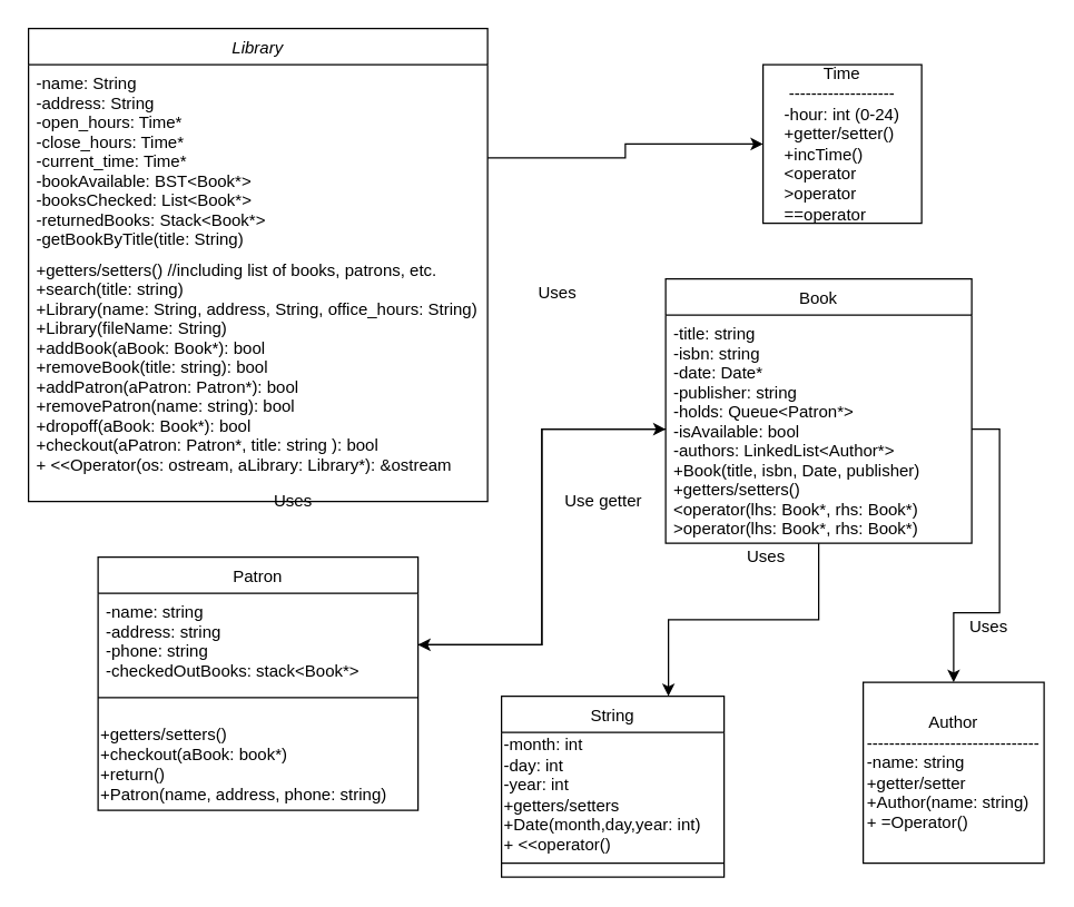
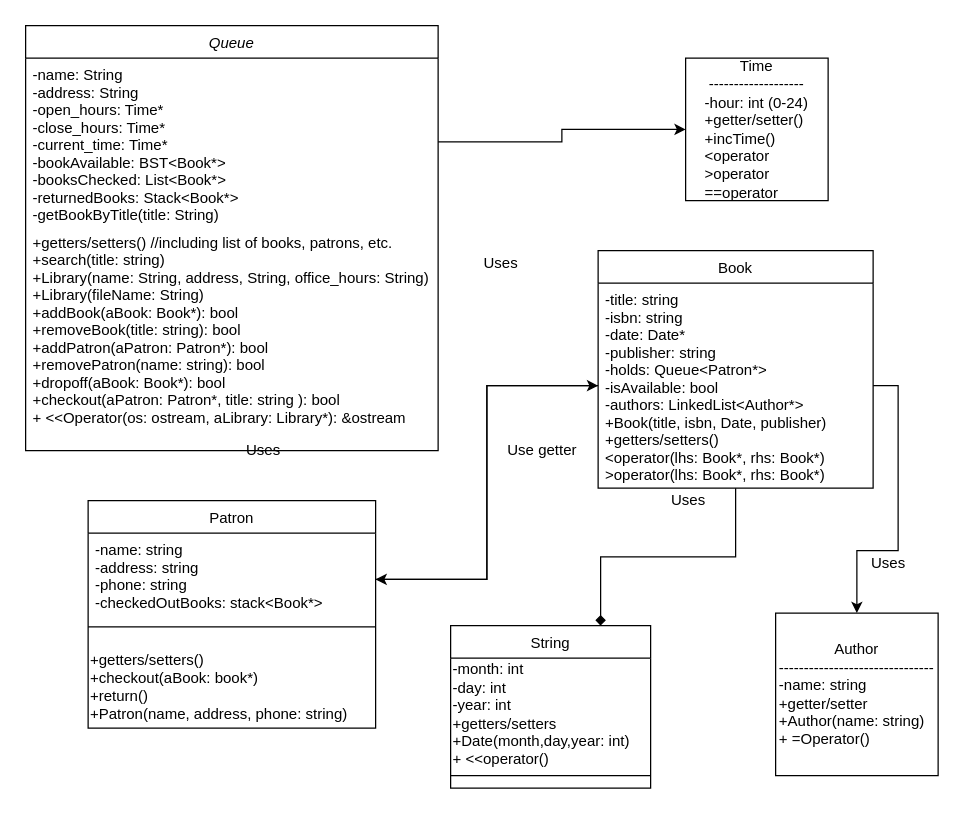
  <mxCell id="0" />
  <mxCell id="1" parent="0" />
- <mxCell id="2" value="Library" style="swimlane;fontStyle=2;align=center;verticalAlign=top;childLayout=stackLayout;horizontal=1;startSize=26;horizontalStack=0;resizeParent=1;resizeLast=0;collapsible=1;marginBottom=0;rounded=0;shadow=0;strokeWidth=1;" parent="1" vertex="1"><mxGeometry x="20" y="20" width="330" height="340" as="geometry"><mxRectangle x="230" y="140" width="160" height="26" as="alternateBounds" /></mxGeometry></mxCell>
+ <mxCell id="2" value="Queue" style="swimlane;fontStyle=2;align=center;verticalAlign=top;childLayout=stackLayout;horizontal=1;startSize=26;horizontalStack=0;resizeParent=1;resizeLast=0;collapsible=1;marginBottom=0;rounded=0;shadow=0;strokeWidth=1;" parent="1" vertex="1"><mxGeometry x="20" y="20" width="330" height="340" as="geometry"><mxRectangle x="230" y="140" width="160" height="26" as="alternateBounds" /></mxGeometry></mxCell>
  <mxCell id="3" value="-name: String&#10;-address: String&#10;-open_hours: Time*&#10;-close_hours: Time*&#10;-current_time: Time*&#10;-bookAvailable: BST&lt;Book*&gt;&#10;-booksChecked: List&lt;Book*&gt;&#10;-returnedBooks: Stack&lt;Book*&gt;&#10;-getBookByTitle(title: String)&#10;" style="text;align=left;verticalAlign=top;spacingLeft=4;spacingRight=4;overflow=hidden;rotatable=0;points=[[0,0.5],[1,0.5]];portConstraint=eastwest;" parent="2" vertex="1"><mxGeometry y="26" width="330" height="134" as="geometry" /></mxCell>
  <mxCell id="4" value="" style="line;html=1;strokeWidth=1;align=left;verticalAlign=middle;spacingTop=-1;spacingLeft=3;spacingRight=3;rotatable=0;labelPosition=right;points=[];portConstraint=eastwest;" parent="2" vertex="1"><mxGeometry y="160" width="330" as="geometry" /></mxCell>
  <mxCell id="5" value="+getters/setters() //including list of books, patrons, etc.&#10;+search(title: string)&#10;+Library(name: String, address, String, office_hours: String)&#10;+Library(fileName: String)&#10;+addBook(aBook: Book*): bool&#10;+removeBook(title: string): bool&#10;+addPatron(aPatron: Patron*): bool&#10;+removePatron(name: string): bool&#10;+dropoff(aBook: Book*): bool&#10;+checkout(aPatron: Patron*, title: string ): bool&#10;+ &lt;&lt;Operator(os: ostream, aLibrary: Library*): &amp;ostream&#10;" style="text;align=left;verticalAlign=top;spacingLeft=4;spacingRight=4;overflow=hidden;rotatable=0;points=[[0,0.5],[1,0.5]];portConstraint=eastwest;" parent="2" vertex="1"><mxGeometry y="160" width="330" height="180" as="geometry" /></mxCell>
  <mxCell id="6" value="Patron" style="swimlane;fontStyle=0;align=center;verticalAlign=top;childLayout=stackLayout;horizontal=1;startSize=26;horizontalStack=0;resizeParent=1;resizeLast=0;collapsible=1;marginBottom=0;rounded=0;shadow=0;strokeWidth=1;" parent="1" vertex="1"><mxGeometry x="70" y="400" width="230" height="182" as="geometry"><mxRectangle x="130" y="380" width="160" height="26" as="alternateBounds" /></mxGeometry></mxCell>
  <mxCell id="7" value="-name: string&#10;-address: string&#10;-phone: string&#10;-checkedOutBooks: stack&lt;Book*&gt;&#10;" style="text;align=left;verticalAlign=top;spacingLeft=4;spacingRight=4;overflow=hidden;rotatable=0;points=[[0,0.5],[1,0.5]];portConstraint=eastwest;rounded=0;shadow=0;html=0;" parent="6" vertex="1"><mxGeometry y="26" width="230" height="74" as="geometry" /></mxCell>
  <mxCell id="8" value="" style="line;html=1;strokeWidth=1;align=left;verticalAlign=middle;spacingTop=-1;spacingLeft=3;spacingRight=3;rotatable=0;labelPosition=right;points=[];portConstraint=eastwest;" parent="6" vertex="1"><mxGeometry y="100" width="230" height="2" as="geometry" /></mxCell>
  <mxCell id="9" value="&lt;br&gt;+getters/setters()&lt;br&gt;+checkout(aBook: book*)&lt;br&gt;+return()&lt;br&gt;+Patron(name, address, phone: string)" style="text;html=1;align=left;verticalAlign=middle;resizable=0;points=[];autosize=1;strokeColor=none;" parent="6" vertex="1"><mxGeometry y="102" width="230" height="80" as="geometry" /></mxCell>
  <mxCell id="10" value="String" style="swimlane;fontStyle=0;align=center;verticalAlign=top;childLayout=stackLayout;horizontal=1;startSize=26;horizontalStack=0;resizeParent=1;resizeLast=0;collapsible=1;marginBottom=0;rounded=0;shadow=0;strokeWidth=1;" parent="1" vertex="1"><mxGeometry x="360" y="500" width="160" height="130" as="geometry"><mxRectangle x="340" y="380" width="170" height="26" as="alternateBounds" /></mxGeometry></mxCell>
  <mxCell id="11" value="&lt;div&gt;&lt;span&gt;-month: int&lt;/span&gt;&lt;/div&gt;&lt;div&gt;&lt;span&gt;-day: int&lt;/span&gt;&lt;/div&gt;&lt;div&gt;&lt;span&gt;-year: int&lt;/span&gt;&lt;/div&gt;&lt;div&gt;&lt;span&gt;+getters/setters&lt;/span&gt;&lt;/div&gt;&lt;div&gt;&lt;span&gt;+Date(month,day,year: int)&lt;/span&gt;&lt;/div&gt;+ &amp;lt;&amp;lt;operator()" style="text;html=1;align=left;verticalAlign=middle;resizable=0;points=[];autosize=1;strokeColor=none;" parent="10" vertex="1"><mxGeometry y="26" width="160" height="90" as="geometry" /></mxCell>
  <mxCell id="12" value="" style="line;html=1;strokeWidth=1;align=left;verticalAlign=middle;spacingTop=-1;spacingLeft=3;spacingRight=3;rotatable=0;labelPosition=right;points=[];portConstraint=eastwest;" parent="10" vertex="1"><mxGeometry y="116" width="160" height="8" as="geometry" /></mxCell>
- <mxCell id="13" style="edgeStyle=orthogonalEdgeStyle;rounded=0;orthogonalLoop=1;jettySize=auto;html=1;entryX=0.75;entryY=0;entryDx=0;entryDy=0;" parent="1" source="14" target="10" edge="1"><mxGeometry relative="1" as="geometry" /></mxCell>
+ <mxCell id="13" style="edgeStyle=orthogonalEdgeStyle;rounded=0;orthogonalLoop=1;jettySize=auto;html=1;entryX=0.75;entryY=0;entryDx=0;entryDy=0;endArrow=diamond;" parent="1" source="14" target="10" edge="1"><mxGeometry relative="1" as="geometry" /></mxCell>
  <mxCell id="14" value="Book" style="swimlane;fontStyle=0;align=center;verticalAlign=top;childLayout=stackLayout;horizontal=1;startSize=26;horizontalStack=0;resizeParent=1;resizeLast=0;collapsible=1;marginBottom=0;rounded=0;shadow=0;strokeWidth=1;" parent="1" vertex="1"><mxGeometry x="478" y="200" width="220" height="190" as="geometry"><mxRectangle x="550" y="140" width="160" height="26" as="alternateBounds" /></mxGeometry></mxCell>
  <mxCell id="15" value="-title: string&#10;-isbn: string&#10;-date: Date*&#10;-publisher: string&#10;-holds: Queue&lt;Patron*&gt;&#10;-isAvailable: bool&#10;-authors: LinkedList&lt;Author*&gt;&#10;+Book(title, isbn, Date, publisher)&#10;+getters/setters()&#10;&lt;operator(lhs: Book*, rhs: Book*)&#10;&gt;operator(lhs: Book*, rhs: Book*)" style="text;align=left;verticalAlign=top;spacingLeft=4;spacingRight=4;overflow=hidden;rotatable=0;points=[[0,0.5],[1,0.5]];portConstraint=eastwest;" parent="14" vertex="1"><mxGeometry y="26" width="220" height="164" as="geometry" /></mxCell>
  <mxCell id="16" value="Uses" style="text;html=1;align=center;verticalAlign=middle;resizable=0;points=[];autosize=1;strokeColor=none;" parent="1" vertex="1"><mxGeometry x="380" y="200" width="40" height="20" as="geometry" /></mxCell>
  <mxCell id="17" value="Uses" style="text;html=1;align=center;verticalAlign=middle;resizable=0;points=[];autosize=1;strokeColor=none;" parent="1" vertex="1"><mxGeometry x="530" y="390" width="40" height="20" as="geometry" /></mxCell>
  <mxCell id="18" value="Uses" style="text;html=1;align=center;verticalAlign=middle;resizable=0;points=[];autosize=1;strokeColor=none;" parent="1" vertex="1"><mxGeometry x="190" y="350" width="40" height="20" as="geometry" /></mxCell>
  <mxCell id="19" style="edgeStyle=orthogonalEdgeStyle;rounded=0;orthogonalLoop=1;jettySize=auto;html=1;" parent="1" source="15" target="7" edge="1"><mxGeometry relative="1" as="geometry"><mxPoint x="390" y="500" as="targetPoint" /></mxGeometry></mxCell>
  <mxCell id="20" style="edgeStyle=orthogonalEdgeStyle;rounded=0;orthogonalLoop=1;jettySize=auto;html=1;entryX=0;entryY=0.5;entryDx=0;entryDy=0;" parent="1" source="7" target="15" edge="1"><mxGeometry relative="1" as="geometry" /></mxCell>
  <mxCell id="21" value="Use getter" style="text;html=1;align=center;verticalAlign=middle;resizable=0;points=[];autosize=1;strokeColor=none;" parent="1" vertex="1"><mxGeometry x="388" y="350" width="90" height="20" as="geometry" /></mxCell>
  <mxCell id="22" value="Author&lt;br&gt;-------------------------------&lt;br&gt;&lt;div style=&quot;text-align: left&quot;&gt;-name: string&lt;/div&gt;&lt;div style=&quot;text-align: left&quot;&gt;+getter/setter&lt;/div&gt;&lt;div style=&quot;text-align: left&quot;&gt;+Author(name: string)&lt;/div&gt;&lt;div style=&quot;text-align: left&quot;&gt;+ =Operator()&lt;/div&gt;" style="whiteSpace=wrap;html=1;aspect=fixed;align=center;" parent="1" vertex="1"><mxGeometry x="620" y="490" width="130" height="130" as="geometry" /></mxCell>
  <mxCell id="23" style="edgeStyle=orthogonalEdgeStyle;rounded=0;orthogonalLoop=1;jettySize=auto;html=1;entryX=0.5;entryY=0;entryDx=0;entryDy=0;" parent="1" source="15" target="22" edge="1"><mxGeometry relative="1" as="geometry" /></mxCell>
  <mxCell id="24" value="Uses" style="text;html=1;align=center;verticalAlign=middle;resizable=0;points=[];autosize=1;strokeColor=none;" parent="1" vertex="1"><mxGeometry x="690" y="440" width="40" height="20" as="geometry" /></mxCell>
  <mxCell id="25" value="Time&lt;br&gt;-------------------&lt;br&gt;&lt;div style=&quot;text-align: left&quot;&gt;-hour: int (0-24)&lt;/div&gt;&lt;div style=&quot;text-align: left&quot;&gt;+getter/setter()&lt;/div&gt;&lt;div style=&quot;text-align: left&quot;&gt;+incTime()&lt;/div&gt;&lt;div style=&quot;text-align: left&quot;&gt;&amp;lt;operator&lt;/div&gt;&lt;div style=&quot;text-align: left&quot;&gt;&amp;gt;operator&lt;/div&gt;&lt;div style=&quot;text-align: left&quot;&gt;==operator&lt;/div&gt;" style="whiteSpace=wrap;html=1;aspect=fixed;align=center;" parent="1" vertex="1"><mxGeometry x="548" y="46" width="114" height="114" as="geometry" /></mxCell>
  <mxCell id="26" style="edgeStyle=orthogonalEdgeStyle;rounded=0;orthogonalLoop=1;jettySize=auto;html=1;entryX=0;entryY=0.5;entryDx=0;entryDy=0;" parent="1" source="3" target="25" edge="1"><mxGeometry relative="1" as="geometry" /></mxCell>
